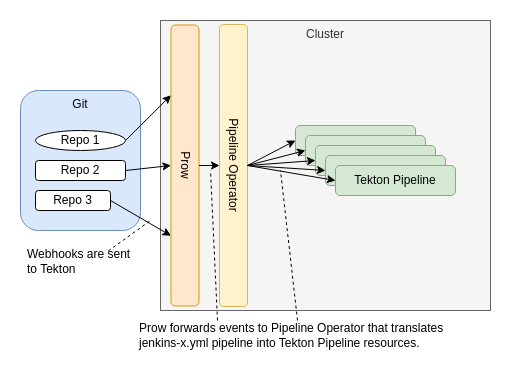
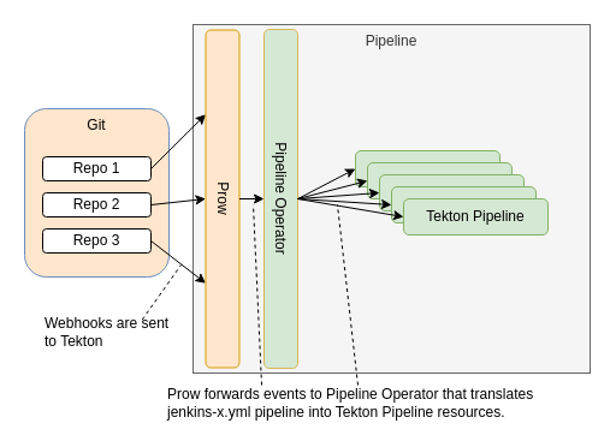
  <mxCell id="0" />
  <mxCell id="1" parent="0" />
- <mxCell id="2" value="Git" style="rounded=1;whiteSpace=wrap;html=1;fillColor=#dae8fc;strokeColor=#6c8ebf;verticalAlign=top;" vertex="1" parent="1"><mxGeometry x="20" y="90" width="120" height="140" as="geometry" /></mxCell>
- <mxCell id="3" value="Cluster" style="rounded=0;whiteSpace=wrap;html=1;verticalAlign=top;fillColor=#f5f5f5;strokeColor=#666666;fontColor=#333333;" vertex="1" parent="1"><mxGeometry x="160" y="20" width="330" height="290" as="geometry" /></mxCell>
+ <mxCell id="2" value="Git" style="rounded=1;whiteSpace=wrap;html=1;fillColor=#ffe6cc;strokeColor=#6c8ebf;verticalAlign=top;" vertex="1" parent="1"><mxGeometry x="20" y="90" width="120" height="140" as="geometry" /></mxCell>
+ <mxCell id="3" value="Pipeline" style="rounded=0;whiteSpace=wrap;html=1;verticalAlign=top;fillColor=#f5f5f5;strokeColor=#666666;fontColor=#333333;" vertex="1" parent="1"><mxGeometry x="160" y="20" width="330" height="290" as="geometry" /></mxCell>
  <mxCell id="4" value="Tekton Pipeline" style="rounded=1;whiteSpace=wrap;html=1;fillColor=#d5e8d4;strokeColor=#82b366;" vertex="1" parent="1"><mxGeometry x="295" y="125" width="120" height="30" as="geometry" /></mxCell>
  <mxCell id="5" value="" style="endArrow=classic;html=1;entryX=0.25;entryY=1;entryDx=0;entryDy=0;exitX=1;exitY=0.5;exitDx=0;exitDy=0;" edge="1" parent="1" source="7" target="12"><mxGeometry width="50" height="50" relative="1" as="geometry"><mxPoint x="170" y="-20" as="sourcePoint" /><mxPoint x="130" y="130" as="targetPoint" /></mxGeometry></mxCell>
- <mxCell id="6" value="Webhooks are sent to Tekton" style="text;html=1;strokeColor=none;fillColor=none;align=left;verticalAlign=middle;whiteSpace=wrap;rounded=0;" vertex="1" parent="1"><mxGeometry x="24.5" y="250.5" width="111" height="21" as="geometry" /></mxCell>
- <mxCell id="7" value="Repo 1" style="ellipse;whiteSpace=wrap;html=1;align=center;" vertex="1" parent="1"><mxGeometry x="35" y="130" width="90" height="20" as="geometry" /></mxCell>
+ <mxCell id="6" value="Webhooks are sent to Tekton" style="text;html=1;strokeColor=none;fillColor=none;align=left;verticalAlign=middle;whiteSpace=wrap;rounded=0;" vertex="1" parent="1"><mxGeometry x="34.5" y="265.5" width="111" height="21" as="geometry" /></mxCell>
+ <mxCell id="7" value="Repo 1" style="rounded=1;whiteSpace=wrap;html=1;align=center;" vertex="1" parent="1"><mxGeometry x="35" y="130" width="90" height="20" as="geometry" /></mxCell>
  <mxCell id="8" value="Repo 2" style="rounded=1;whiteSpace=wrap;html=1;align=center;" vertex="1" parent="1"><mxGeometry x="35" y="160" width="90" height="20" as="geometry" /></mxCell>
- <mxCell id="9" value="Repo 3&lt;br&gt;" style="rounded=1;whiteSpace=wrap;html=1;align=center;" vertex="1" parent="1"><mxGeometry x="35" y="190" width="75" height="20" as="geometry" /></mxCell>
+ <mxCell id="9" value="Repo 3&lt;br&gt;" style="rounded=1;whiteSpace=wrap;html=1;align=center;" vertex="1" parent="1"><mxGeometry x="35" y="190" width="90" height="20" as="geometry" /></mxCell>
  <mxCell id="10" value="" style="endArrow=classic;html=1;exitX=1;exitY=0.5;exitDx=0;exitDy=0;entryX=0.5;entryY=1;entryDx=0;entryDy=0;" edge="1" parent="1" source="8" target="12"><mxGeometry width="50" height="50" relative="1" as="geometry"><mxPoint x="135" y="90" as="sourcePoint" /><mxPoint x="180" y="100" as="targetPoint" /></mxGeometry></mxCell>
  <mxCell id="11" value="" style="endArrow=classic;html=1;exitX=1;exitY=0.5;exitDx=0;exitDy=0;entryX=0.75;entryY=1;entryDx=0;entryDy=0;" edge="1" parent="1" source="9" target="12"><mxGeometry width="50" height="50" relative="1" as="geometry"><mxPoint x="135" y="120" as="sourcePoint" /><mxPoint x="190" y="110" as="targetPoint" /></mxGeometry></mxCell>
  <mxCell id="12" value="Prow" style="rounded=1;whiteSpace=wrap;html=1;align=center;rotation=90;fillColor=#ffe6cc;strokeColor=#d79b00;" vertex="1" parent="1"><mxGeometry x="44" y="151" width="281" height="28" as="geometry" /></mxCell>
- <mxCell id="13" value="&lt;div&gt;Pipeline Operator&lt;/div&gt;" style="rounded=1;whiteSpace=wrap;html=1;align=center;rotation=90;fillColor=#fff2cc;strokeColor=#d6b656;" vertex="1" parent="1"><mxGeometry x="92" y="151" width="282" height="28" as="geometry" /></mxCell>
+ <mxCell id="13" value="&lt;div&gt;Pipeline Operator&lt;/div&gt;" style="rounded=1;whiteSpace=wrap;html=1;align=center;rotation=90;fillColor=#d5e8d4;strokeColor=#d6b656;" vertex="1" parent="1"><mxGeometry x="92" y="151" width="282" height="28" as="geometry" /></mxCell>
  <mxCell id="14" value="" style="endArrow=classic;html=1;exitX=0.5;exitY=0;exitDx=0;exitDy=0;entryX=0.5;entryY=1;entryDx=0;entryDy=0;" edge="1" parent="1" source="12" target="13"><mxGeometry width="50" height="50" relative="1" as="geometry"><mxPoint x="50" y="290" as="sourcePoint" /><mxPoint x="100" y="240" as="targetPoint" /></mxGeometry></mxCell>
  <mxCell id="15" value="Tekton Pipeline" style="rounded=1;whiteSpace=wrap;html=1;fillColor=#d5e8d4;strokeColor=#82b366;" vertex="1" parent="1"><mxGeometry x="305" y="135" width="120" height="30" as="geometry" /></mxCell>
  <mxCell id="16" value="Tekton Pipeline" style="rounded=1;whiteSpace=wrap;html=1;fillColor=#d5e8d4;strokeColor=#82b366;" vertex="1" parent="1"><mxGeometry x="315" y="145" width="120" height="30" as="geometry" /></mxCell>
  <mxCell id="17" value="Tekton Pipeline" style="rounded=1;whiteSpace=wrap;html=1;fillColor=#d5e8d4;strokeColor=#82b366;" vertex="1" parent="1"><mxGeometry x="325" y="155" width="120" height="30" as="geometry" /></mxCell>
  <mxCell id="18" value="Tekton Pipeline" style="rounded=1;whiteSpace=wrap;html=1;fillColor=#d5e8d4;strokeColor=#82b366;" vertex="1" parent="1"><mxGeometry x="335" y="165" width="120" height="30" as="geometry" /></mxCell>
  <mxCell id="19" value="" style="endArrow=classic;html=1;exitX=0.5;exitY=0;exitDx=0;exitDy=0;entryX=0;entryY=0.5;entryDx=0;entryDy=0;" edge="1" parent="1" source="13" target="4"><mxGeometry width="50" height="50" relative="1" as="geometry"><mxPoint x="209" y="175" as="sourcePoint" /><mxPoint x="229" y="175" as="targetPoint" /></mxGeometry></mxCell>
  <mxCell id="20" value="" style="endArrow=classic;html=1;entryX=0;entryY=0.5;entryDx=0;entryDy=0;exitX=0.5;exitY=0;exitDx=0;exitDy=0;" edge="1" parent="1" source="13" target="15"><mxGeometry width="50" height="50" relative="1" as="geometry"><mxPoint x="650" y="130" as="sourcePoint" /><mxPoint x="285" y="95" as="targetPoint" /></mxGeometry></mxCell>
  <mxCell id="21" value="" style="endArrow=classic;html=1;entryX=0;entryY=0.5;entryDx=0;entryDy=0;exitX=0.5;exitY=0;exitDx=0;exitDy=0;" edge="1" parent="1" source="13" target="16"><mxGeometry width="50" height="50" relative="1" as="geometry"><mxPoint x="670" y="150" as="sourcePoint" /><mxPoint x="610" y="105" as="targetPoint" /></mxGeometry></mxCell>
  <mxCell id="22" value="" style="endArrow=classic;html=1;entryX=0;entryY=0.5;entryDx=0;entryDy=0;exitX=0.5;exitY=0;exitDx=0;exitDy=0;" edge="1" parent="1" source="13" target="17"><mxGeometry width="50" height="50" relative="1" as="geometry"><mxPoint x="580" y="160" as="sourcePoint" /><mxPoint x="610" y="115" as="targetPoint" /></mxGeometry></mxCell>
  <mxCell id="23" value="" style="endArrow=classic;html=1;entryX=0;entryY=0.5;entryDx=0;entryDy=0;exitX=0.5;exitY=0;exitDx=0;exitDy=0;" edge="1" parent="1" source="13" target="18"><mxGeometry width="50" height="50" relative="1" as="geometry"><mxPoint x="570" y="180" as="sourcePoint" /><mxPoint x="590" y="150" as="targetPoint" /></mxGeometry></mxCell>
  <mxCell id="24" value="" style="endArrow=none;dashed=1;html=1;exitX=0.75;exitY=0;exitDx=0;exitDy=0;" edge="1" parent="1" source="6"><mxGeometry width="50" height="50" relative="1" as="geometry"><mxPoint x="110" y="330" as="sourcePoint" /><mxPoint x="150" y="220" as="targetPoint" /></mxGeometry></mxCell>
  <mxCell id="25" value="Prow forwards events to Pipeline Operator that translates jenkins-x.yml pipeline into Tekton Pipeline resources." style="text;html=1;strokeColor=none;fillColor=none;align=left;verticalAlign=middle;whiteSpace=wrap;rounded=0;" vertex="1" parent="1"><mxGeometry x="137" y="320" width="320" height="30" as="geometry" /></mxCell>
  <mxCell id="26" value="" style="endArrow=none;dashed=1;html=1;exitX=0.25;exitY=0;exitDx=0;exitDy=0;" edge="1" parent="1" source="25"><mxGeometry width="50" height="50" relative="1" as="geometry"><mxPoint x="170" y="480" as="sourcePoint" /><mxPoint x="210" y="170" as="targetPoint" /></mxGeometry></mxCell>
  <mxCell id="27" value="" style="endArrow=none;dashed=1;html=1;exitX=0.5;exitY=0;exitDx=0;exitDy=0;" edge="1" parent="1" source="25"><mxGeometry width="50" height="50" relative="1" as="geometry"><mxPoint x="225" y="330" as="sourcePoint" /><mxPoint x="280" y="170" as="targetPoint" /></mxGeometry></mxCell>
